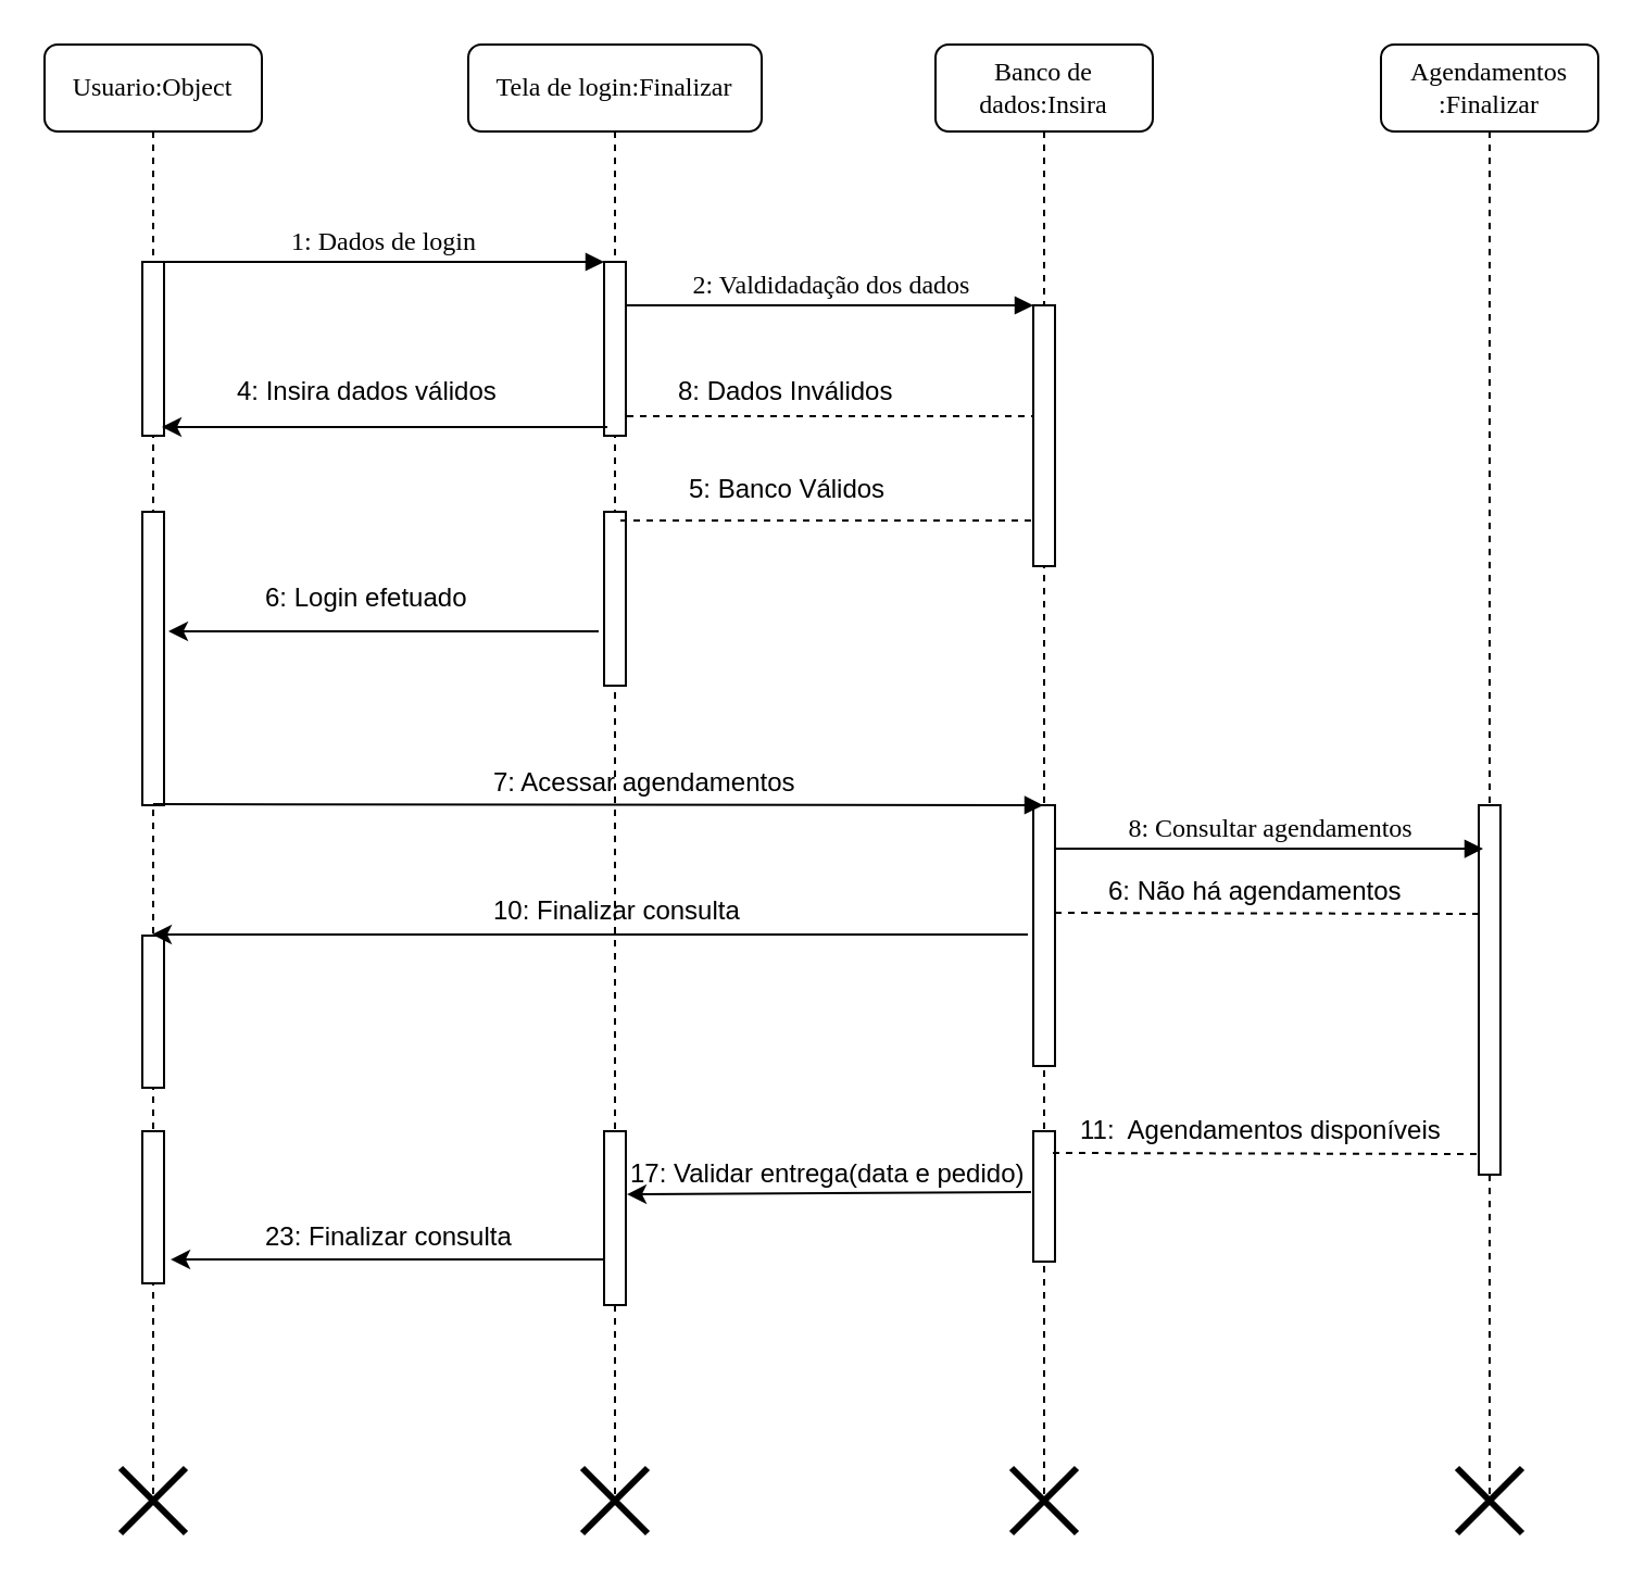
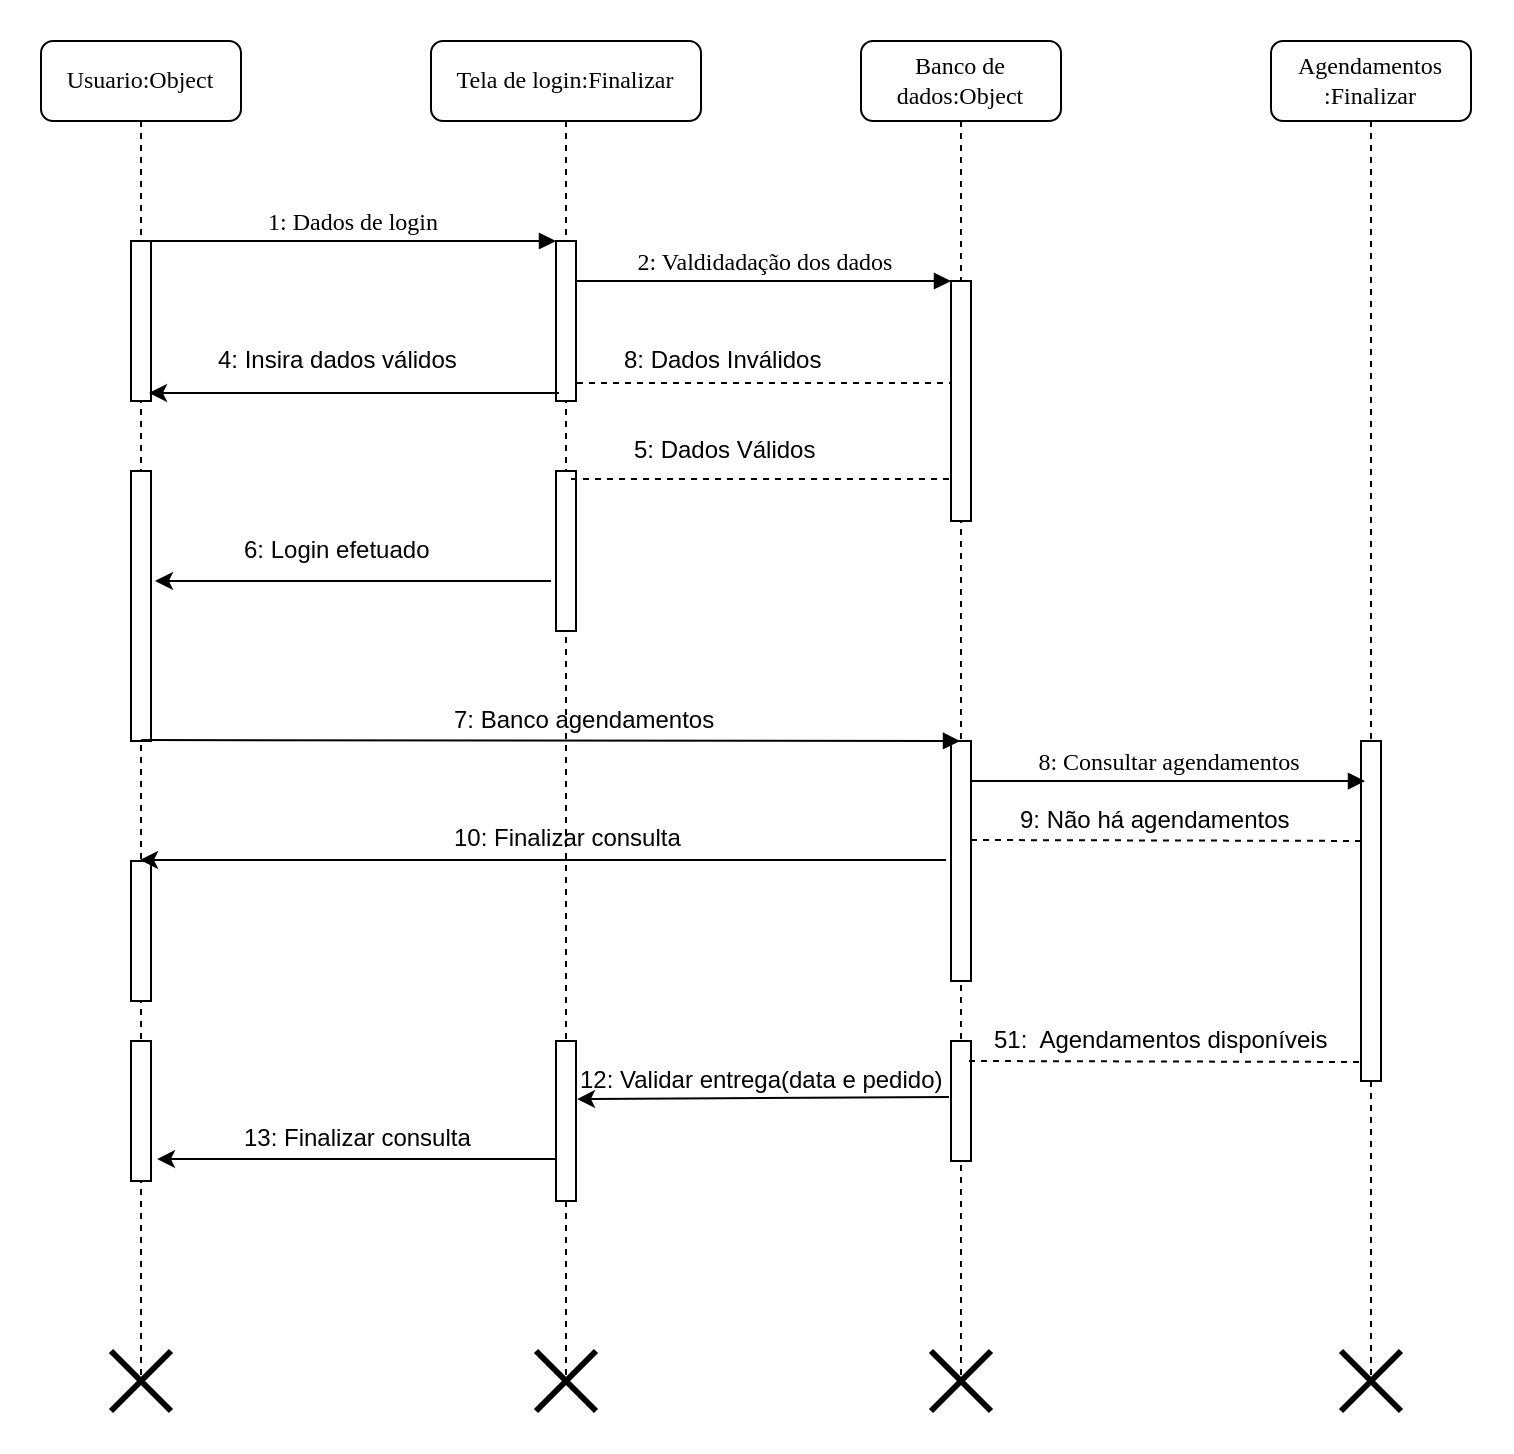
  <mxCell id="0" />
  <mxCell id="1" parent="0" />
  <mxCell id="2" value="Tela de login:Finalizar" style="shape=umlLifeline;perimeter=lifelinePerimeter;whiteSpace=wrap;html=1;container=1;collapsible=0;recursiveResize=0;outlineConnect=0;rounded=1;shadow=0;comic=0;labelBackgroundColor=none;strokeColor=#000000;strokeWidth=1;fillColor=#FFFFFF;fontFamily=Verdana;fontSize=12;fontColor=#000000;align=center;" vertex="1" parent="1"><mxGeometry x="215" y="20" width="135" height="670" as="geometry" /></mxCell>
  <mxCell id="3" value="" style="html=1;points=[];perimeter=orthogonalPerimeter;rounded=0;shadow=0;comic=0;labelBackgroundColor=none;strokeColor=#000000;strokeWidth=1;fillColor=#FFFFFF;fontFamily=Verdana;fontSize=12;fontColor=#000000;align=center;" vertex="1" parent="2"><mxGeometry x="62.5" y="100" width="10" height="80" as="geometry" /></mxCell>
  <mxCell id="4" value="" style="html=1;points=[];perimeter=orthogonalPerimeter;rounded=0;shadow=0;comic=0;labelBackgroundColor=none;strokeColor=#000000;strokeWidth=1;fillColor=#FFFFFF;fontFamily=Verdana;fontSize=12;fontColor=#000000;align=center;" vertex="1" parent="2"><mxGeometry x="62.5" y="215" width="10" height="80" as="geometry" /></mxCell>
- <mxCell id="5" value="7: Acessar agendamentos" style="text;html=1;resizable=0;points=[];autosize=1;align=left;verticalAlign=top;spacingTop=-4;" vertex="1" parent="2"><mxGeometry x="10" y="330" width="160" height="20" as="geometry" /></mxCell>
+ <mxCell id="5" value="7: Banco agendamentos" style="text;html=1;resizable=0;points=[];autosize=1;align=left;verticalAlign=top;spacingTop=-4;" vertex="1" parent="2"><mxGeometry x="10" y="330" width="160" height="20" as="geometry" /></mxCell>
  <mxCell id="6" value="" style="html=1;points=[];perimeter=orthogonalPerimeter;rounded=0;shadow=0;comic=0;labelBackgroundColor=none;strokeColor=#000000;strokeWidth=1;fillColor=#FFFFFF;fontFamily=Verdana;fontSize=12;fontColor=#000000;align=center;" vertex="1" parent="2"><mxGeometry x="62.5" y="500" width="10" height="80" as="geometry" /></mxCell>
- <mxCell id="7" value="Banco de dados:Insira" style="shape=umlLifeline;perimeter=lifelinePerimeter;whiteSpace=wrap;html=1;container=1;collapsible=0;recursiveResize=0;outlineConnect=0;rounded=1;shadow=0;comic=0;labelBackgroundColor=none;strokeColor=#000000;strokeWidth=1;fillColor=#FFFFFF;fontFamily=Verdana;fontSize=12;fontColor=#000000;align=center;" vertex="1" parent="1"><mxGeometry x="430" y="20" width="100" height="670" as="geometry" /></mxCell>
+ <mxCell id="7" value="Banco de dados:Object" style="shape=umlLifeline;perimeter=lifelinePerimeter;whiteSpace=wrap;html=1;container=1;collapsible=0;recursiveResize=0;outlineConnect=0;rounded=1;shadow=0;comic=0;labelBackgroundColor=none;strokeColor=#000000;strokeWidth=1;fillColor=#FFFFFF;fontFamily=Verdana;fontSize=12;fontColor=#000000;align=center;" vertex="1" parent="1"><mxGeometry x="430" y="20" width="100" height="670" as="geometry" /></mxCell>
  <mxCell id="8" value="" style="html=1;points=[];perimeter=orthogonalPerimeter;rounded=0;shadow=0;comic=0;labelBackgroundColor=none;strokeColor=#000000;strokeWidth=1;fillColor=#FFFFFF;fontFamily=Verdana;fontSize=12;fontColor=#000000;align=center;" vertex="1" parent="7"><mxGeometry x="45" y="120" width="10" height="120" as="geometry" /></mxCell>
  <mxCell id="9" value="" style="html=1;points=[];perimeter=orthogonalPerimeter;rounded=0;shadow=0;comic=0;labelBackgroundColor=none;strokeColor=#000000;strokeWidth=1;fillColor=#FFFFFF;fontFamily=Verdana;fontSize=12;fontColor=#000000;align=center;" vertex="1" parent="7"><mxGeometry x="45" y="350" width="10" height="120" as="geometry" /></mxCell>
  <mxCell id="10" value="" style="html=1;points=[];perimeter=orthogonalPerimeter;rounded=0;shadow=0;comic=0;labelBackgroundColor=none;strokeColor=#000000;strokeWidth=1;fillColor=#FFFFFF;fontFamily=Verdana;fontSize=12;fontColor=#000000;align=center;" vertex="1" parent="7"><mxGeometry x="45" y="500" width="10" height="60" as="geometry" /></mxCell>
  <mxCell id="11" value="" style="shape=umlDestroy;whiteSpace=wrap;html=1;strokeWidth=3;" vertex="1" parent="7"><mxGeometry x="35" y="655" width="30" height="30" as="geometry" /></mxCell>
  <mxCell id="12" value="Usuario:Object" style="shape=umlLifeline;perimeter=lifelinePerimeter;whiteSpace=wrap;html=1;container=1;collapsible=0;recursiveResize=0;outlineConnect=0;rounded=1;shadow=0;comic=0;labelBackgroundColor=none;strokeColor=#000000;strokeWidth=1;fillColor=#FFFFFF;fontFamily=Verdana;fontSize=12;fontColor=#000000;align=center;" vertex="1" parent="1"><mxGeometry x="20" y="20" width="100" height="670" as="geometry" /></mxCell>
  <mxCell id="13" value="" style="html=1;points=[];perimeter=orthogonalPerimeter;rounded=0;shadow=0;comic=0;labelBackgroundColor=none;strokeColor=#000000;strokeWidth=1;fillColor=#FFFFFF;fontFamily=Verdana;fontSize=12;fontColor=#000000;align=center;" vertex="1" parent="12"><mxGeometry x="45" y="100" width="10" height="80" as="geometry" /></mxCell>
  <mxCell id="14" value="" style="html=1;points=[];perimeter=orthogonalPerimeter;rounded=0;shadow=0;comic=0;labelBackgroundColor=none;strokeColor=#000000;strokeWidth=1;fillColor=#FFFFFF;fontFamily=Verdana;fontSize=12;fontColor=#000000;align=center;" vertex="1" parent="12"><mxGeometry x="45" y="215" width="10" height="135" as="geometry" /></mxCell>
  <mxCell id="15" value="" style="html=1;points=[];perimeter=orthogonalPerimeter;rounded=0;shadow=0;comic=0;labelBackgroundColor=none;strokeColor=#000000;strokeWidth=1;fillColor=#FFFFFF;fontFamily=Verdana;fontSize=12;fontColor=#000000;align=center;" vertex="1" parent="12"><mxGeometry x="45" y="410" width="10" height="70" as="geometry" /></mxCell>
  <mxCell id="16" value="" style="html=1;points=[];perimeter=orthogonalPerimeter;rounded=0;shadow=0;comic=0;labelBackgroundColor=none;strokeColor=#000000;strokeWidth=1;fillColor=#FFFFFF;fontFamily=Verdana;fontSize=12;fontColor=#000000;align=center;" vertex="1" parent="12"><mxGeometry x="45" y="500" width="10" height="70" as="geometry" /></mxCell>
  <mxCell id="17" value="1: Dados de login" style="html=1;verticalAlign=bottom;endArrow=block;entryX=0;entryY=0;labelBackgroundColor=none;fontFamily=Verdana;fontSize=12;edgeStyle=elbowEdgeStyle;elbow=vertical;" edge="1" parent="1" source="13" target="3"><mxGeometry relative="1" as="geometry"><mxPoint x="195" y="130" as="sourcePoint" /></mxGeometry></mxCell>
  <mxCell id="18" value="2: Valdidadação dos dados" style="html=1;verticalAlign=bottom;endArrow=block;entryX=0;entryY=0;labelBackgroundColor=none;fontFamily=Verdana;fontSize=12;edgeStyle=elbowEdgeStyle;elbow=vertical;" edge="1" parent="1" source="3" target="8"><mxGeometry relative="1" as="geometry"><mxPoint x="345" y="140" as="sourcePoint" /></mxGeometry></mxCell>
  <mxCell id="19" value="" style="endArrow=none;dashed=1;html=1;entryX=0;entryY=0.067;entryDx=0;entryDy=0;entryPerimeter=0;exitX=0.75;exitY=0.05;exitDx=0;exitDy=0;exitPerimeter=0;" edge="1" parent="1" source="4"><mxGeometry width="50" height="50" relative="1" as="geometry"><mxPoint x="295" y="239" as="sourcePoint" /><mxPoint x="475" y="239" as="targetPoint" /></mxGeometry></mxCell>
- <mxCell id="20" value="5: Banco Válidos" style="text;html=1;resizable=0;points=[];autosize=1;align=left;verticalAlign=top;spacingTop=-4;" vertex="1" parent="1"><mxGeometry x="315" y="215" width="110" height="20" as="geometry" /></mxCell>
+ <mxCell id="20" value="5: Dados Válidos" style="text;html=1;resizable=0;points=[];autosize=1;align=left;verticalAlign=top;spacingTop=-4;" vertex="1" parent="1"><mxGeometry x="315" y="215" width="110" height="20" as="geometry" /></mxCell>
  <mxCell id="21" value="8: Dados Inválidos" style="text;html=1;resizable=0;points=[];autosize=1;align=left;verticalAlign=top;spacingTop=-4;" vertex="1" parent="1"><mxGeometry x="310" y="170" width="120" height="20" as="geometry" /></mxCell>
  <mxCell id="22" value="" style="endArrow=none;dashed=1;html=1;exitX=1.05;exitY=0.888;exitDx=0;exitDy=0;exitPerimeter=0;" edge="1" parent="1" target="8" source="3"><mxGeometry width="50" height="50" relative="1" as="geometry"><mxPoint x="295" y="190" as="sourcePoint" /><mxPoint x="125" y="620" as="targetPoint" /></mxGeometry></mxCell>
  <mxCell id="23" value="" style="endArrow=classic;html=1;exitX=0.15;exitY=0.95;exitDx=0;exitDy=0;exitPerimeter=0;entryX=0.9;entryY=0.95;entryDx=0;entryDy=0;entryPerimeter=0;" edge="1" parent="1" source="3" target="13"><mxGeometry width="50" height="50" relative="1" as="geometry"><mxPoint x="255" y="188" as="sourcePoint" /><mxPoint x="79" y="188" as="targetPoint" /></mxGeometry></mxCell>
  <mxCell id="24" value="4: Insira dados válidos" style="text;html=1;resizable=0;points=[];autosize=1;align=left;verticalAlign=top;spacingTop=-4;" vertex="1" parent="1"><mxGeometry x="106.5" y="170" width="140" height="20" as="geometry" /></mxCell>
  <mxCell id="25" value="" style="endArrow=classic;html=1;entryX=1.2;entryY=0.407;entryDx=0;entryDy=0;entryPerimeter=0;" edge="1" parent="1" target="14"><mxGeometry width="50" height="50" relative="1" as="geometry"><mxPoint x="275" y="290" as="sourcePoint" /><mxPoint x="85" y="620" as="targetPoint" /></mxGeometry></mxCell>
  <mxCell id="26" value="6: Login efetuado " style="text;html=1;resizable=0;points=[];autosize=1;align=left;verticalAlign=top;spacingTop=-4;" vertex="1" parent="1"><mxGeometry x="120" y="265" width="110" height="20" as="geometry" /></mxCell>
  <mxCell id="27" value="Agendamentos&lt;br&gt;:Finalizar" style="shape=umlLifeline;perimeter=lifelinePerimeter;whiteSpace=wrap;html=1;container=1;collapsible=0;recursiveResize=0;outlineConnect=0;rounded=1;shadow=0;comic=0;labelBackgroundColor=none;strokeColor=#000000;strokeWidth=1;fillColor=#FFFFFF;fontFamily=Verdana;fontSize=12;fontColor=#000000;align=center;" vertex="1" parent="1"><mxGeometry x="635" y="20" width="100" height="670" as="geometry" /></mxCell>
  <mxCell id="28" value="" style="html=1;points=[];perimeter=orthogonalPerimeter;rounded=0;shadow=0;comic=0;labelBackgroundColor=none;strokeColor=#000000;strokeWidth=1;fillColor=#FFFFFF;fontFamily=Verdana;fontSize=12;fontColor=#000000;align=center;" vertex="1" parent="27"><mxGeometry x="45" y="350" width="10" height="170" as="geometry" /></mxCell>
  <mxCell id="29" value="" style="html=1;verticalAlign=bottom;endArrow=block;labelBackgroundColor=none;fontFamily=Verdana;fontSize=12;edgeStyle=elbowEdgeStyle;elbow=vertical;" edge="1" parent="1" target="7"><mxGeometry x="0.316" y="10" relative="1" as="geometry"><mxPoint x="70" y="369.5" as="sourcePoint" /><mxPoint x="275" y="369.5" as="targetPoint" /><Array as="points"><mxPoint x="325" y="370" /></Array><mxPoint x="1" as="offset" /></mxGeometry></mxCell>
  <mxCell id="30" value="8: Consultar agendamentos" style="html=1;verticalAlign=bottom;endArrow=block;labelBackgroundColor=none;fontFamily=Verdana;fontSize=12;edgeStyle=elbowEdgeStyle;elbow=horizontal;entryX=0.2;entryY=0.118;entryDx=0;entryDy=0;entryPerimeter=0;" edge="1" parent="1" target="28"><mxGeometry relative="1" as="geometry"><mxPoint x="485" y="390" as="sourcePoint" /><mxPoint x="615" y="390" as="targetPoint" /></mxGeometry></mxCell>
  <mxCell id="31" value="" style="endArrow=none;dashed=1;html=1;entryX=0.1;entryY=0.294;entryDx=0;entryDy=0;entryPerimeter=0;" edge="1" parent="1" target="28"><mxGeometry width="50" height="50" relative="1" as="geometry"><mxPoint x="485" y="419.5" as="sourcePoint" /><mxPoint x="675" y="420" as="targetPoint" /></mxGeometry></mxCell>
- <mxCell id="32" value="6: Não há agendamentos" style="text;html=1;resizable=0;points=[];autosize=1;align=left;verticalAlign=top;spacingTop=-4;" vertex="1" parent="1"><mxGeometry x="507.5" y="400" width="150" height="20" as="geometry" /></mxCell>
+ <mxCell id="32" value="9: Não há agendamentos" style="text;html=1;resizable=0;points=[];autosize=1;align=left;verticalAlign=top;spacingTop=-4;" vertex="1" parent="1"><mxGeometry x="507.5" y="400" width="150" height="20" as="geometry" /></mxCell>
  <mxCell id="33" value="" style="endArrow=classic;html=1;exitX=0.15;exitY=0.95;exitDx=0;exitDy=0;exitPerimeter=0;" edge="1" parent="1" target="12"><mxGeometry width="50" height="50" relative="1" as="geometry"><mxPoint x="472.5" y="429.5" as="sourcePoint" /><mxPoint x="267.5" y="429.5" as="targetPoint" /></mxGeometry></mxCell>
  <mxCell id="34" value="10: Finalizar consulta" style="text;html=1;" vertex="1" parent="1"><mxGeometry x="225" y="405" width="170" height="30" as="geometry" /></mxCell>
- <mxCell id="35" value="11:&amp;nbsp; Agendamentos disponíveis" style="text;html=1;resizable=0;points=[];autosize=1;align=left;verticalAlign=top;spacingTop=-4;" vertex="1" parent="1"><mxGeometry x="495" y="510" width="190" height="20" as="geometry" /></mxCell>
+ <mxCell id="35" value="51:&amp;nbsp; Agendamentos disponíveis" style="text;html=1;resizable=0;points=[];autosize=1;align=left;verticalAlign=top;spacingTop=-4;" vertex="1" parent="1"><mxGeometry x="495" y="510" width="190" height="20" as="geometry" /></mxCell>
  <mxCell id="36" value="" style="endArrow=none;dashed=1;html=1;entryX=0.1;entryY=0.294;entryDx=0;entryDy=0;entryPerimeter=0;" edge="1" parent="1"><mxGeometry width="50" height="50" relative="1" as="geometry"><mxPoint x="484" y="530" as="sourcePoint" /><mxPoint x="680" y="530.5" as="targetPoint" /></mxGeometry></mxCell>
  <mxCell id="37" value="" style="endArrow=classic;html=1;entryX=1.05;entryY=0.363;entryDx=0;entryDy=0;entryPerimeter=0;exitX=-0.1;exitY=0.467;exitDx=0;exitDy=0;exitPerimeter=0;" edge="1" parent="1" source="10" target="6"><mxGeometry width="50" height="50" relative="1" as="geometry"><mxPoint x="115" y="730" as="sourcePoint" /><mxPoint x="165" y="680" as="targetPoint" /></mxGeometry></mxCell>
- <mxCell id="38" value="17: Validar entrega(data e pedido)" style="text;html=1;resizable=0;points=[];autosize=1;align=left;verticalAlign=top;spacingTop=-4;" vertex="1" parent="1"><mxGeometry x="288" y="530" width="200" height="20" as="geometry" /></mxCell>
+ <mxCell id="38" value="12: Validar entrega(data e pedido)" style="text;html=1;resizable=0;points=[];autosize=1;align=left;verticalAlign=top;spacingTop=-4;" vertex="1" parent="1"><mxGeometry x="288" y="530" width="200" height="20" as="geometry" /></mxCell>
  <mxCell id="39" value="" style="endArrow=classic;html=1;entryX=1.3;entryY=0.843;entryDx=0;entryDy=0;entryPerimeter=0;exitX=0.05;exitY=0.738;exitDx=0;exitDy=0;exitPerimeter=0;" edge="1" parent="1" source="6" target="16"><mxGeometry width="50" height="50" relative="1" as="geometry"><mxPoint x="25" y="760" as="sourcePoint" /><mxPoint x="75" y="710" as="targetPoint" /></mxGeometry></mxCell>
- <mxCell id="40" value="23: Finalizar consulta" style="text;html=1;resizable=0;points=[];autosize=1;align=left;verticalAlign=top;spacingTop=-4;" vertex="1" parent="1"><mxGeometry x="120" y="559" width="130" height="20" as="geometry" /></mxCell>
+ <mxCell id="40" value="13: Finalizar consulta" style="text;html=1;resizable=0;points=[];autosize=1;align=left;verticalAlign=top;spacingTop=-4;" vertex="1" parent="1"><mxGeometry x="120" y="559" width="130" height="20" as="geometry" /></mxCell>
  <mxCell id="41" value="" style="shape=umlDestroy;whiteSpace=wrap;html=1;strokeWidth=3;" vertex="1" parent="1"><mxGeometry x="267.5" y="675" width="30" height="30" as="geometry" /></mxCell>
  <mxCell id="42" value="" style="shape=umlDestroy;whiteSpace=wrap;html=1;strokeWidth=3;" vertex="1" parent="1"><mxGeometry x="55" y="675" width="30" height="30" as="geometry" /></mxCell>
  <mxCell id="43" value="" style="shape=umlDestroy;whiteSpace=wrap;html=1;strokeWidth=3;" vertex="1" parent="1"><mxGeometry x="670" y="675" width="30" height="30" as="geometry" /></mxCell>
